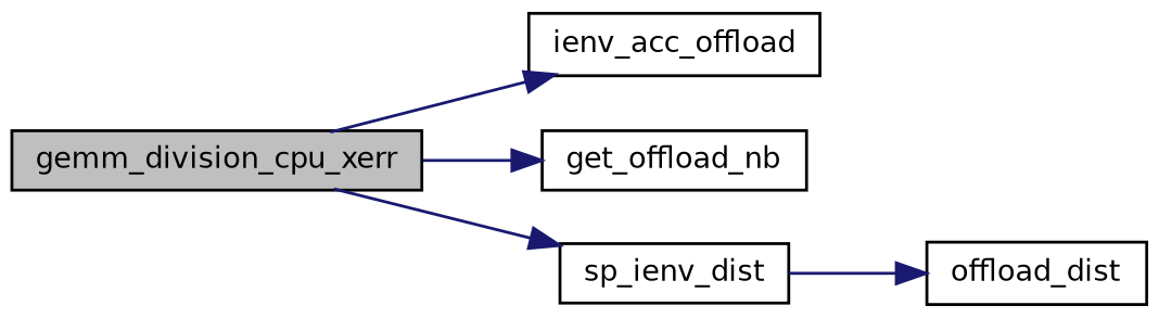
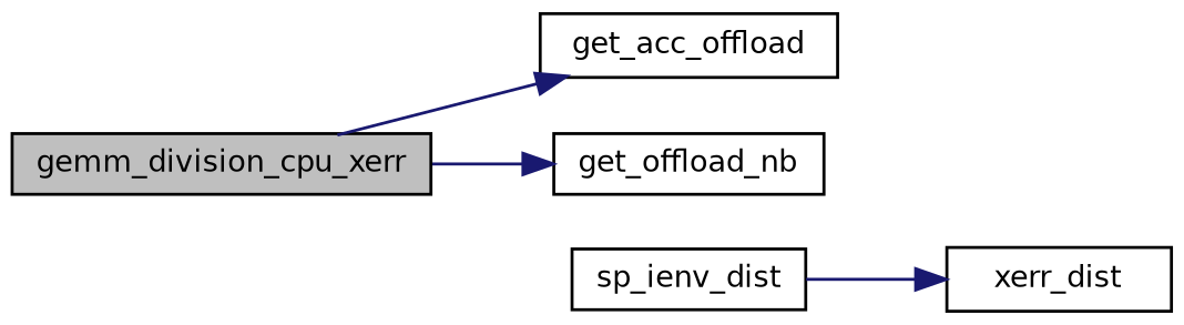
  digraph {
    rankdir=LR
    node [color=black fillcolor=white fontname=Helvetica fontsize=10 shape=record style=filled]
    edge [color=midnightblue fontname=Helvetica fontsize=10 labelfontname=Helvetica labelfontsize=10 style=solid]
    n1 [fillcolor=grey75 fontcolor=black height=0.2 label=gemm_division_cpu_xerr width=0.4]
-   n2 [height=0.2 label=ienv_acc_offload width=0.4]
+   n2 [height=0.2 label=get_acc_offload width=0.4]
    n3 [height=0.2 label=get_offload_nb width=0.4]
    n4 [height=0.2 label=sp_ienv_dist width=0.4]
-   n5 [height=0.2 label=offload_dist width=0.4]
+   n5 [height=0.2 label=xerr_dist width=0.4]
    n1 -> n2
    n1 -> n3
-   n1 -> n4
    n4 -> n5
  }
